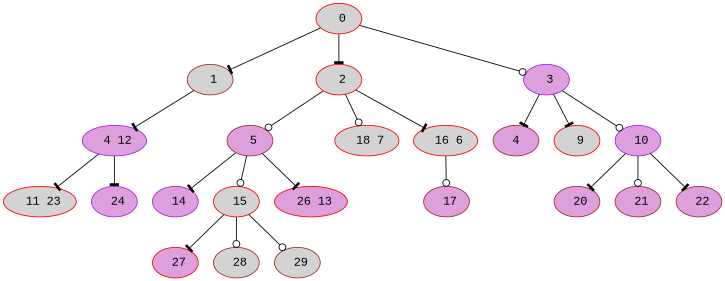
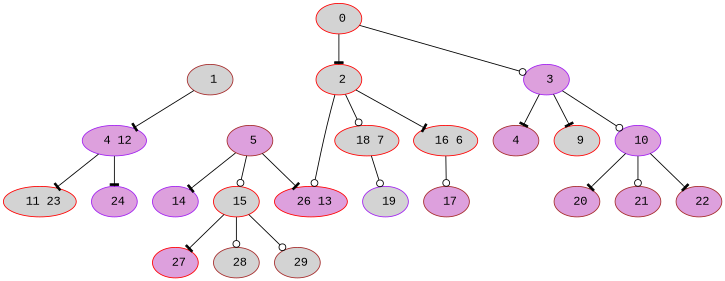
  digraph {
    fontname="Liberation Mono"
    node [color=red fillcolor=plum fontname="Liberation Mono" style=filled]
    edge [arrowhead=tee fontname="Liberation Mono"]
    " 0" [fillcolor=lightgrey]
    " 1" [color=brown fillcolor=lightgrey]
    " 2" [fillcolor=lightgrey]
    " 3" [color=purple]
    " 4 12" [color=purple]
    " 5" [color=brown]
    " 18 7" [fillcolor=lightgrey]
    " 16 6" [fillcolor=lightgrey]
    n9 [color=brown label=4]
    " 9" [fillcolor=lightgrey]
    " 10" [color=purple]
    " 11 23" [fillcolor=lightgrey]
    " 24" [color=purple]
    " 14" [color=purple]
    " 15" [fillcolor=lightgrey]
    " 26 13"
+   " 19" [color=purple fillcolor=lightgrey]
    " 17" [color=brown]
    " 20" [color=brown]
    " 21" [color=brown]
    " 22" [color=brown]
    " 27"
    " 28" [color=brown fillcolor=lightgrey]
    " 29" [color=brown fillcolor=lightgrey]
-   " 0" -> " 1"
    " 0" -> " 2"
    " 0" -> " 3" [arrowhead=odot]
    " 1" -> " 4 12"
-   " 2" -> " 5" [arrowhead=odot]
+   " 2" -> " 26 13" [arrowhead=odot]
    " 2" -> " 18 7" [arrowhead=odot]
    " 2" -> " 16 6"
    " 3" -> n9
    " 3" -> " 9"
    " 3" -> " 10" [arrowhead=odot]
    " 4 12" -> " 11 23"
    " 4 12" -> " 24"
    " 5" -> " 14"
    " 5" -> " 15" [arrowhead=odot]
    " 5" -> " 26 13"
+   " 18 7" -> " 19" [arrowhead=odot]
    " 16 6" -> " 17" [arrowhead=odot]
    " 10" -> " 20"
    " 10" -> " 21" [arrowhead=odot]
    " 10" -> " 22"
    " 15" -> " 27"
    " 15" -> " 28" [arrowhead=odot]
    " 15" -> " 29" [arrowhead=odot]
  }
